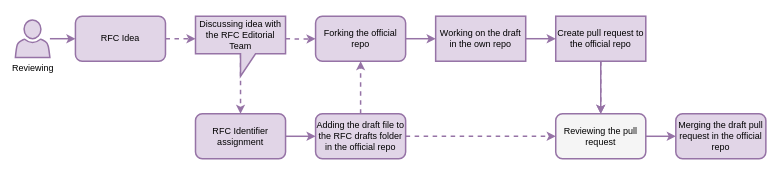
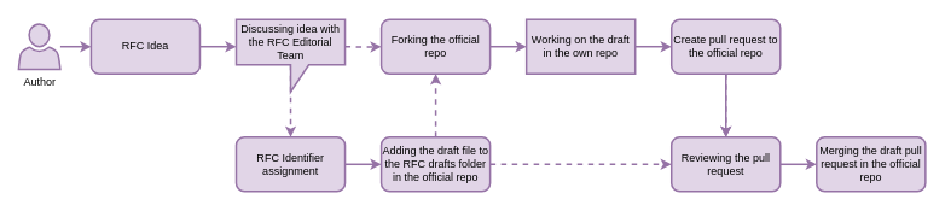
  <mxCell id="0" />
  <mxCell id="1" parent="0" />
- <mxCell id="2" style="edgeStyle=orthogonalEdgeStyle;rounded=0;orthogonalLoop=1;jettySize=auto;html=1;noEdgeStyle=1;orthogonal=1;fillColor=#e1d5e7;strokeColor=#9673a6;strokeWidth=2;fontColor=#050505;dashed=1;" parent="1" source="3" target="8" edge="1"><mxGeometry relative="1" as="geometry" /></mxCell>
+ <mxCell id="2" style="edgeStyle=orthogonalEdgeStyle;rounded=0;orthogonalLoop=1;jettySize=auto;html=1;noEdgeStyle=1;orthogonal=1;fillColor=#e1d5e7;strokeColor=#9673a6;strokeWidth=2;fontColor=#050505;" parent="1" source="3" target="8" edge="1"><mxGeometry relative="1" as="geometry" /></mxCell>
  <mxCell id="3" value="RFC Idea" style="rounded=1;whiteSpace=wrap;html=1;fillColor=#e1d5e7;strokeColor=#9673a6;strokeWidth=2;" parent="1" vertex="1"><mxGeometry x="100" y="20.998" width="120" height="60" as="geometry" /></mxCell>
  <mxCell id="4" style="edgeStyle=orthogonalEdgeStyle;rounded=0;orthogonalLoop=1;jettySize=auto;html=1;noEdgeStyle=1;orthogonal=1;fillColor=#e1d5e7;strokeColor=#9673a6;strokeWidth=2;fontColor=#050505;" parent="1" source="5" target="3" edge="1"><mxGeometry relative="1" as="geometry" /></mxCell>
- <mxCell id="5" value="Reviewing" style="pointerEvents=1;shadow=0;dashed=0;html=1;strokeColor=#9673a6;fillColor=#e1d5e7;labelPosition=center;verticalLabelPosition=bottom;verticalAlign=top;outlineConnect=0;align=center;shape=mxgraph.office.users.user;strokeWidth=2;" parent="1" vertex="1"><mxGeometry x="20" y="25.998" width="46" height="50" as="geometry" /></mxCell>
+ <mxCell id="5" value="Author" style="pointerEvents=1;shadow=0;dashed=0;html=1;strokeColor=#9673a6;fillColor=#e1d5e7;labelPosition=center;verticalLabelPosition=bottom;verticalAlign=top;outlineConnect=0;align=center;shape=mxgraph.office.users.user;strokeWidth=2;" parent="1" vertex="1"><mxGeometry x="20" y="25.998" width="46" height="50" as="geometry" /></mxCell>
  <mxCell id="6" style="edgeStyle=orthogonalEdgeStyle;rounded=0;orthogonalLoop=1;jettySize=auto;html=1;noEdgeStyle=1;orthogonal=1;dashed=1;fillColor=#e1d5e7;strokeColor=#9673a6;strokeWidth=2;fontColor=#050505;" parent="1" source="8" target="10" edge="1"><mxGeometry relative="1" as="geometry" /></mxCell>
  <mxCell id="7" style="edgeStyle=orthogonalEdgeStyle;rounded=0;orthogonalLoop=1;jettySize=auto;html=1;entryX=0;entryY=0.5;entryDx=0;entryDy=0;dashed=1;fillColor=#e1d5e7;strokeColor=#9673a6;strokeWidth=2;fontColor=#050505;" parent="1" target="12" edge="1"><mxGeometry relative="1" as="geometry"><mxPoint x="380" y="51" as="sourcePoint" /></mxGeometry></mxCell>
  <mxCell id="8" value="Discussing idea with the RFC Editorial Team" style="shape=callout;whiteSpace=wrap;html=1;perimeter=calloutPerimeter;strokeColor=#9673a6;fillColor=#e1d5e7;strokeWidth=2;" parent="1" vertex="1"><mxGeometry x="260" y="21" width="120" height="80" as="geometry" /></mxCell>
  <mxCell id="9" style="edgeStyle=orthogonalEdgeStyle;rounded=0;orthogonalLoop=1;jettySize=auto;html=1;noEdgeStyle=1;orthogonal=1;entryX=0;entryY=0.5;entryDx=0;entryDy=0;fillColor=#e1d5e7;strokeColor=#9673a6;strokeWidth=2;fontColor=#050505;" parent="1" source="10" target="17" edge="1"><mxGeometry relative="1" as="geometry"><mxPoint x="600" y="101" as="targetPoint" /></mxGeometry></mxCell>
  <mxCell id="10" value="RFC Identifier assignment" style="rounded=1;whiteSpace=wrap;html=1;strokeColor=#9673a6;fillColor=#e1d5e7;strokeWidth=2;" parent="1" vertex="1"><mxGeometry x="260" y="151" width="120" height="60" as="geometry" /></mxCell>
  <mxCell id="11" style="edgeStyle=orthogonalEdgeStyle;rounded=0;orthogonalLoop=1;jettySize=auto;html=1;entryX=0;entryY=0.5;entryDx=0;entryDy=0;fillColor=#e1d5e7;strokeColor=#9673a6;strokeWidth=2;fontColor=#050505;" parent="1" source="12" target="14" edge="1"><mxGeometry relative="1" as="geometry" /></mxCell>
  <mxCell id="12" value="Forking the official repo" style="rounded=1;whiteSpace=wrap;html=1;strokeColor=#9673a6;fillColor=#e1d5e7;strokeWidth=2;" parent="1" vertex="1"><mxGeometry x="420" y="21" width="120" height="60" as="geometry" /></mxCell>
  <mxCell id="13" style="edgeStyle=orthogonalEdgeStyle;rounded=0;orthogonalLoop=1;jettySize=auto;html=1;entryX=0;entryY=0.5;entryDx=0;entryDy=0;fillColor=#e1d5e7;strokeColor=#9673a6;strokeWidth=2;fontColor=#050505;" parent="1" source="14" target="20" edge="1"><mxGeometry relative="1" as="geometry" /></mxCell>
  <mxCell id="14" value="Working on the draft in the own repo" style="whiteSpace=wrap;html=1;strokeColor=#9673a6;fillColor=#e1d5e7;strokeWidth=2;rounded=0;" parent="1" vertex="1"><mxGeometry x="580" y="21" width="120" height="60" as="geometry" /></mxCell>
  <mxCell id="15" style="edgeStyle=orthogonalEdgeStyle;rounded=0;orthogonalLoop=1;jettySize=auto;html=1;dashed=1;fillColor=#e1d5e7;strokeColor=#9673a6;strokeWidth=2;fontColor=#050505;" parent="1" source="17" target="22" edge="1"><mxGeometry relative="1" as="geometry" /></mxCell>
  <mxCell id="16" style="edgeStyle=orthogonalEdgeStyle;rounded=0;orthogonalLoop=1;jettySize=auto;html=1;entryX=0.5;entryY=1;entryDx=0;entryDy=0;startArrow=none;startFill=0;strokeWidth=2;fontColor=#050505;fillColor=#e1d5e7;strokeColor=#9673a6;dashed=1;" parent="1" source="17" target="12" edge="1"><mxGeometry relative="1" as="geometry" /></mxCell>
  <mxCell id="17" value="&lt;div&gt;&lt;span style=&quot;font-family: &amp;quot;helvetica&amp;quot;&quot;&gt;Adding the draft file to the RFC drafts folder in the official repo&lt;/span&gt;&lt;/div&gt;" style="rounded=1;whiteSpace=wrap;html=1;strokeColor=#9673a6;fillColor=#e1d5e7;strokeWidth=2;" parent="1" vertex="1"><mxGeometry x="420" y="151" width="120" height="60" as="geometry" /></mxCell>
  <mxCell id="18" style="edgeStyle=orthogonalEdgeStyle;rounded=0;orthogonalLoop=1;jettySize=auto;html=1;fillColor=#e1d5e7;strokeColor=#9673a6;strokeWidth=2;fontColor=#050505;" parent="1" source="20" target="22" edge="1"><mxGeometry relative="1" as="geometry" /></mxCell>
  <mxCell id="19" value="" style="edgeStyle=orthogonalEdgeStyle;rounded=0;orthogonalLoop=1;jettySize=auto;html=1;dashed=1;fillColor=#e1d5e7;strokeColor=#9673a6;strokeWidth=2;fontColor=#050505;" parent="1" source="20" target="22" edge="1"><mxGeometry relative="1" as="geometry" /></mxCell>
- <mxCell id="20" value="Create pull request to the official repo" style="whiteSpace=wrap;html=1;strokeColor=#9673a6;fillColor=#e1d5e7;strokeWidth=2;rounded=0;" parent="1" vertex="1"><mxGeometry x="740" y="21" width="120" height="60" as="geometry" /></mxCell>
+ <mxCell id="20" value="Create pull request to the official repo" style="rounded=1;whiteSpace=wrap;html=1;strokeColor=#9673a6;fillColor=#e1d5e7;strokeWidth=2;" parent="1" vertex="1"><mxGeometry x="740" y="21" width="120" height="60" as="geometry" /></mxCell>
  <mxCell id="21" style="edgeStyle=orthogonalEdgeStyle;rounded=0;orthogonalLoop=1;jettySize=auto;html=1;entryX=0;entryY=0.5;entryDx=0;entryDy=0;startArrow=none;startFill=0;fillColor=#e1d5e7;strokeColor=#9673a6;strokeWidth=2;fontColor=#050505;" parent="1" source="22" target="23" edge="1"><mxGeometry relative="1" as="geometry" /></mxCell>
- <mxCell id="22" value="Reviewing the pull request" style="rounded=1;whiteSpace=wrap;html=1;strokeColor=#9673a6;fillColor=#f5f5f5;strokeWidth=2;" parent="1" vertex="1"><mxGeometry x="740" y="151" width="120" height="60" as="geometry" /></mxCell>
+ <mxCell id="22" value="Reviewing the pull request" style="rounded=1;whiteSpace=wrap;html=1;strokeColor=#9673a6;fillColor=#e1d5e7;strokeWidth=2;" parent="1" vertex="1"><mxGeometry x="740" y="151" width="120" height="60" as="geometry" /></mxCell>
  <mxCell id="23" value="Merging the draft pull request in the official repo" style="rounded=1;whiteSpace=wrap;html=1;strokeColor=#9673a6;fillColor=#e1d5e7;strokeWidth=2;" parent="1" vertex="1"><mxGeometry x="900" y="151" width="120" height="60" as="geometry" /></mxCell>
